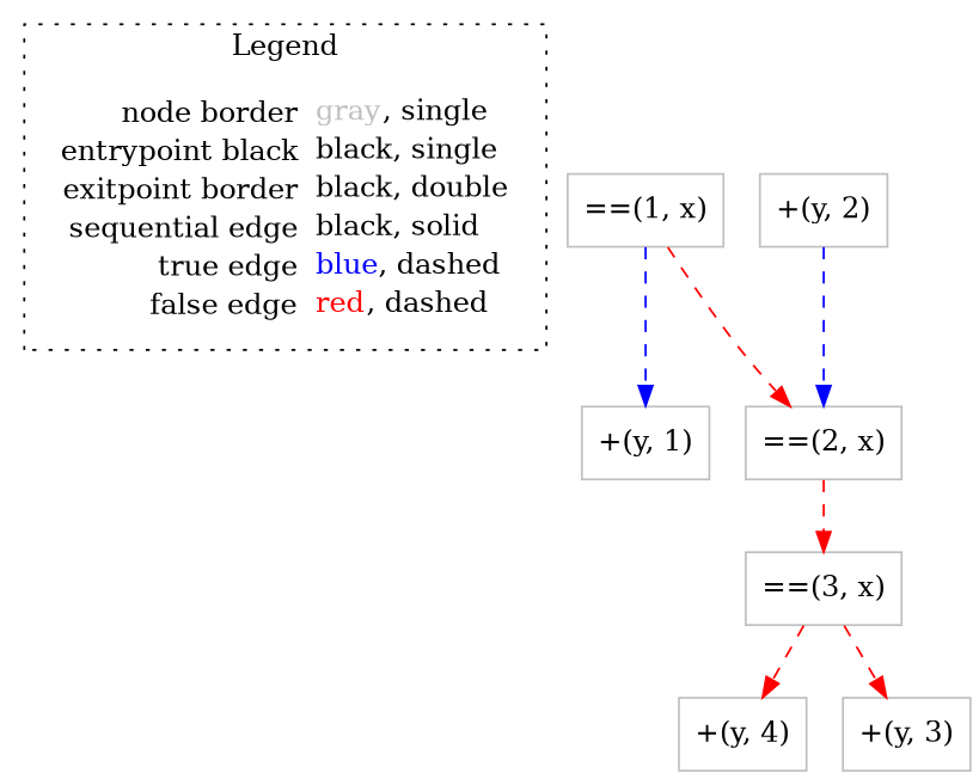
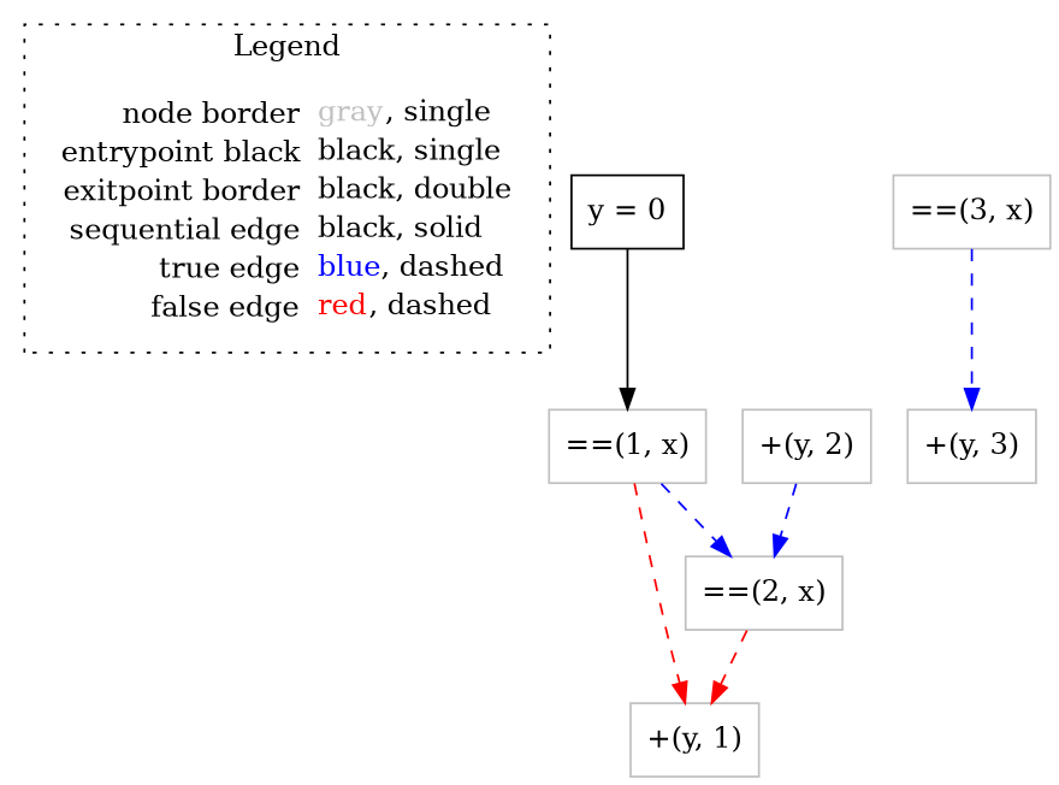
  digraph {
    fontname="DejaVu Serif"
    node [fontname="DejaVu Serif" shape=rect color=gray]
    edge [color=blue fontname="DejaVu Serif" style=dashed]
    n1 [label=<<table border="0" cellpadding="2" cellspacing="0" cellborder="0"><tr><td align="right">node border&nbsp;</td><td align="left"><font color="gray">gray</font>, single</td></tr><tr><td align="right">entrypoint black&nbsp;</td><td align="left"><font color="black">black</font>, single</td></tr><tr><td align="right">exitpoint border&nbsp;</td><td align="left"><font color="black">black</font>, double</td></tr><tr><td align="right">sequential edge&nbsp;</td><td align="left"><font color="black">black</font>, solid</td></tr><tr><td align="right">true edge&nbsp;</td><td align="left"><font color="blue">blue</font>, dashed</td></tr><tr><td align="right">false edge&nbsp;</td><td align="left"><font color="red">red</font>, dashed</td></tr></table>> shape=plaintext color=""]
+   n2 [color=black label=<y = 0>]
    n3 [label=<==(1, x)>]
    n4 [label=<+(y, 1)>]
    n5 [label=<==(2, x)>]
-   n6 [label=<+(y, 4)>]
    n7 [label=<==(3, x)>]
    n8 [label=<+(y, 3)>]
    n9 [label=<+(y, 2)>]
    subgraph cluster_1 {
      label=Legend
      style=dotted
      n1
    }
-   n3 -> n4
-   n3 -> n5 [color=red]
-   n5 -> n7 [color=red]
-   n7 -> n6 [color=red]
-   n7 -> n8 [color=red]
+   n2 -> n3 [color=black style=""]
+   n3 -> n4 [color=red]
+   n3 -> n5
+   n5 -> n4 [color=red]
+   n7 -> n8
    n9 -> n5
  }
